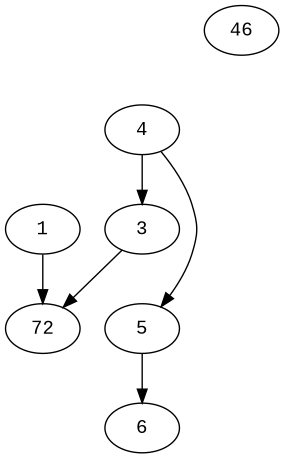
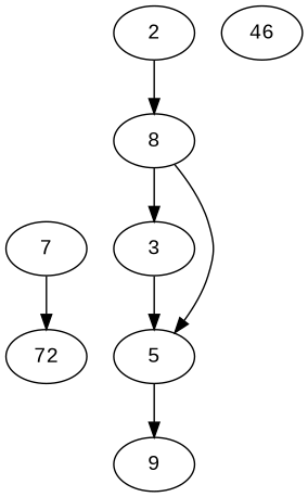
  digraph {
    fontname="Liberation Mono"
    node [fontname="Liberation Mono"]
    edge [fontname="Liberation Mono" heightLimit=10 primaryType=sideStreet secondaryType=none village=exampleVillage]
    n1 [label=72]
-   1
+   1 [label=7]
    3
    5
-   4
-   6
+   2
+   4 [label=8]
+   6 [label=9]
    n8 [label=46]
    1 -> n1 [heightLimit=2 secondaryType=tunnel weight=20]
-   3 -> n1 [primaryType=mainStreet weight=40]
+   3 -> 5 [primaryType=mainStreet weight=40]
    5 -> 6 [primaryType=mainStreet weight=59]
+   2 -> 4 [primaryType=mainStreet weight=30]
    4 -> 3 [weight=50]
    4 -> 5 [weight=10]
  }
